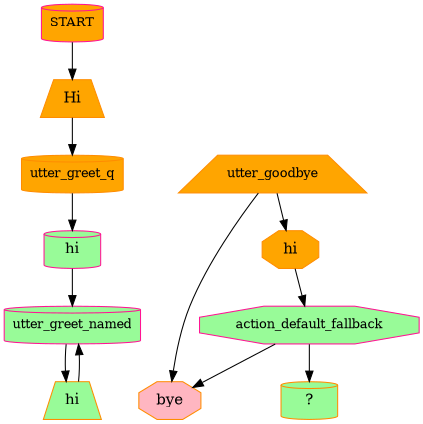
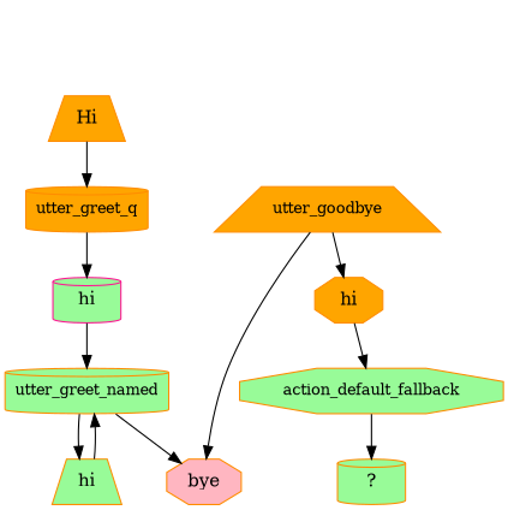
  digraph {
    node [color=darkorange fillcolor=orange shape=cylinder style=filled]
-   n1 [color=deeppink fontsize=12 label=START]
    n2 [label=Hi shape=trapezium]
    n3 [fontsize=12 label=utter_greet_q]
    n4 [color=deeppink fillcolor=palegreen label=hi]
-   n5 [color=deeppink fillcolor=palegreen fontsize=12 label=utter_greet_named]
+   n5 [fillcolor=palegreen fontsize=12 label=utter_greet_named]
    n6 [fillcolor=palegreen label=hi shape=trapezium]
    n7 [fillcolor=lightpink label=bye shape=octagon]
    n8 [fontsize=12 label=utter_goodbye shape=trapezium]
    n9 [label=hi shape=octagon]
-   n10 [color=deeppink fillcolor=palegreen fontsize=12 label=action_default_fallback shape=octagon]
+   n10 [fillcolor=palegreen fontsize=12 label=action_default_fallback shape=octagon]
    n11 [fillcolor=palegreen label="  ?  "]
-   n1 -> n2
    n2 -> n3
    n3 -> n4
    n4 -> n5
    n5 -> n6
-   n10 -> n7
+   n5 -> n7
    n6 -> n5
    n8 -> n7
    n8 -> n9
    n9 -> n10
    n10 -> n11
  }
